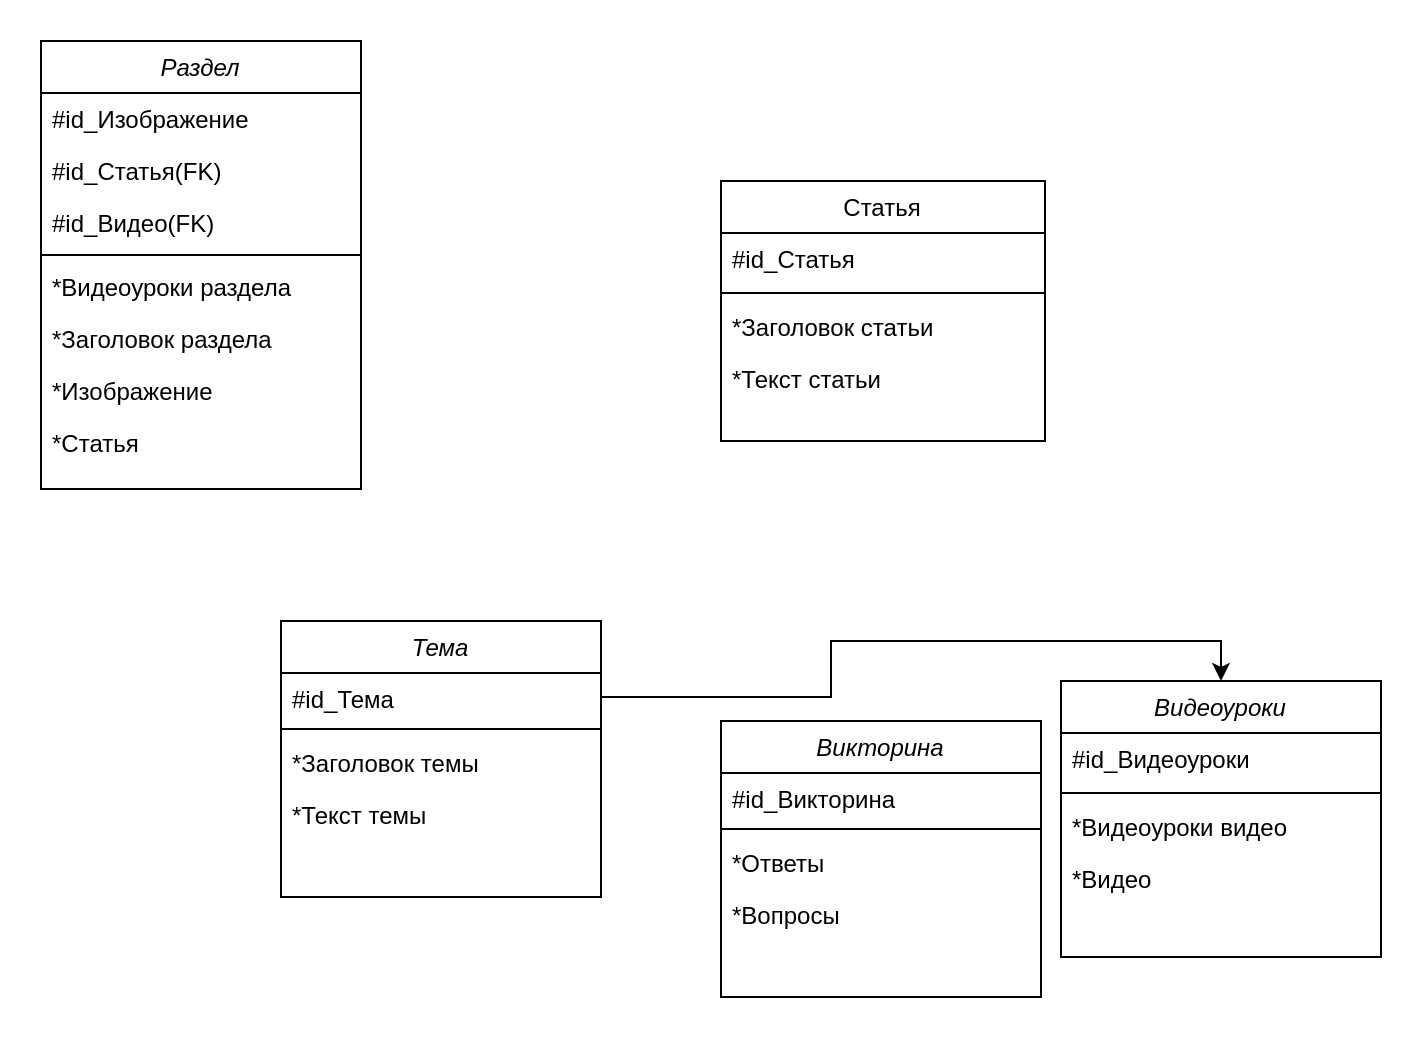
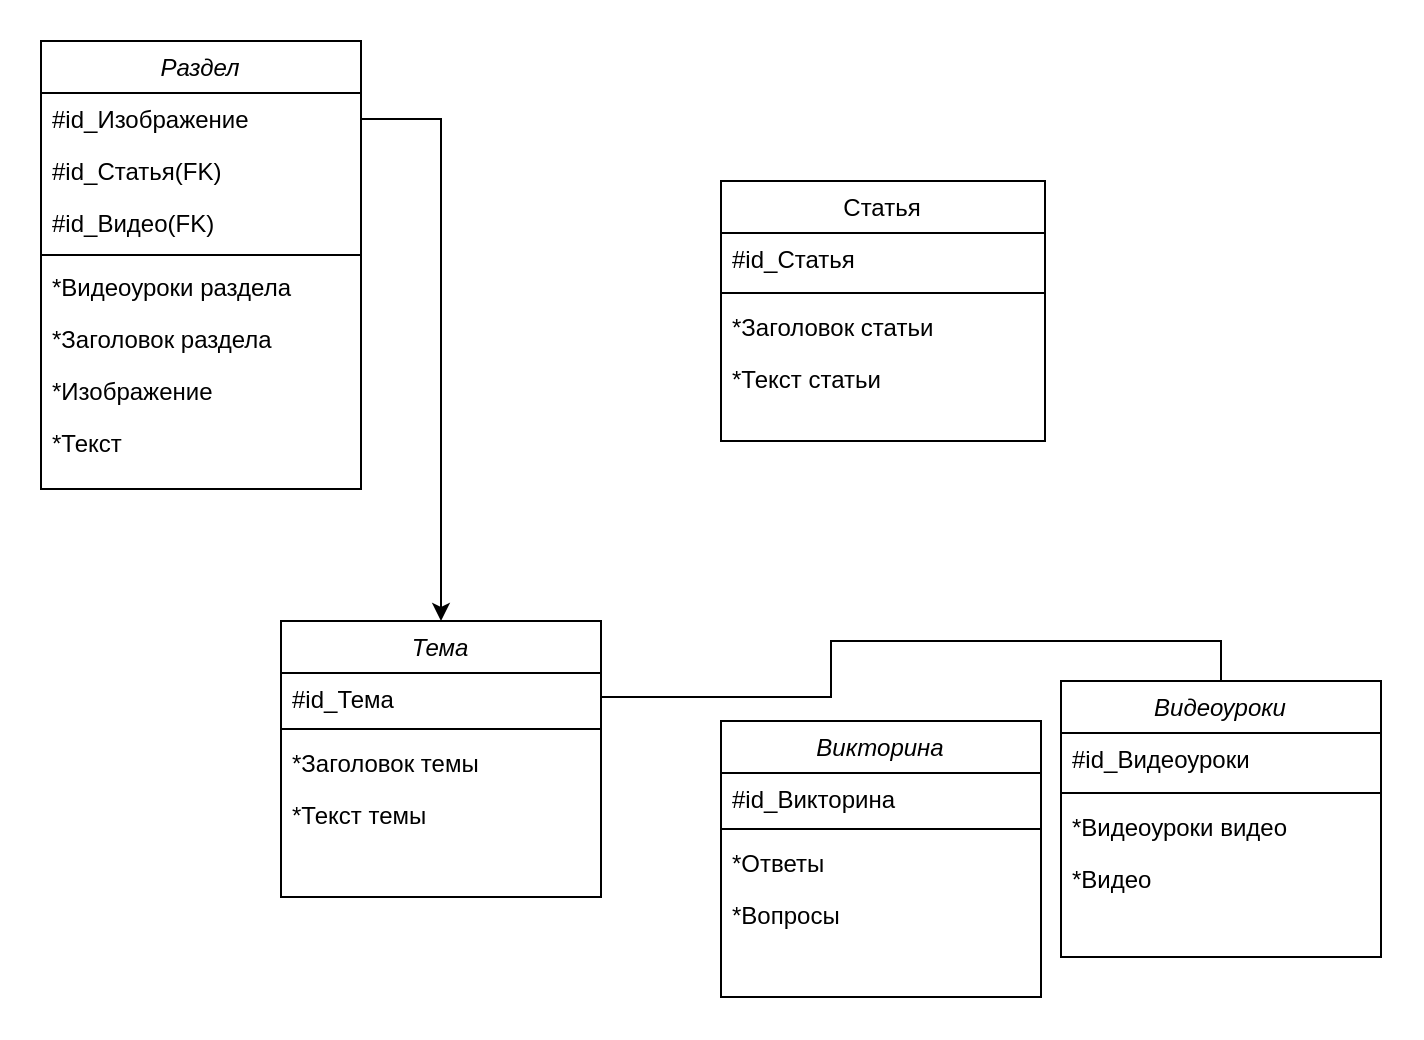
  <mxCell id="0" />
  <mxCell id="1" parent="0" />
  <mxCell id="2" value="Раздел" style="swimlane;fontStyle=2;align=center;verticalAlign=top;childLayout=stackLayout;horizontal=1;startSize=26;horizontalStack=0;resizeParent=1;resizeLast=0;collapsible=1;marginBottom=0;rounded=0;shadow=0;strokeWidth=1;" parent="1" vertex="1"><mxGeometry x="20" y="20" width="160" height="224" as="geometry"><mxRectangle x="220" y="120" width="160" height="26" as="alternateBounds" /></mxGeometry></mxCell>
  <mxCell id="3" value="#id_Изображение" style="text;align=left;verticalAlign=top;spacingLeft=4;spacingRight=4;overflow=hidden;rotatable=0;points=[[0,0.5],[1,0.5]];portConstraint=eastwest;" parent="2" vertex="1"><mxGeometry y="26" width="160" height="26" as="geometry" /></mxCell>
  <mxCell id="4" value="#id_Статья(FK)" style="text;align=left;verticalAlign=top;spacingLeft=4;spacingRight=4;overflow=hidden;rotatable=0;points=[[0,0.5],[1,0.5]];portConstraint=eastwest;" parent="2" vertex="1"><mxGeometry y="52" width="160" height="26" as="geometry" /></mxCell>
  <mxCell id="5" value="#id_Видео(FK)" style="text;align=left;verticalAlign=top;spacingLeft=4;spacingRight=4;overflow=hidden;rotatable=0;points=[[0,0.5],[1,0.5]];portConstraint=eastwest;" parent="2" vertex="1"><mxGeometry y="78" width="160" height="26" as="geometry" /></mxCell>
  <mxCell id="6" value="" style="line;html=1;strokeWidth=1;align=left;verticalAlign=middle;spacingTop=-1;spacingLeft=3;spacingRight=3;rotatable=0;labelPosition=right;points=[];portConstraint=eastwest;" parent="2" vertex="1"><mxGeometry y="104" width="160" height="6" as="geometry" /></mxCell>
  <mxCell id="7" value="*Видеоуроки раздела" style="text;align=left;verticalAlign=top;spacingLeft=4;spacingRight=4;overflow=hidden;rotatable=0;points=[[0,0.5],[1,0.5]];portConstraint=eastwest;" parent="2" vertex="1"><mxGeometry y="110" width="160" height="26" as="geometry" /></mxCell>
  <mxCell id="8" value="*Заголовок раздела" style="text;align=left;verticalAlign=top;spacingLeft=4;spacingRight=4;overflow=hidden;rotatable=0;points=[[0,0.5],[1,0.5]];portConstraint=eastwest;" parent="2" vertex="1"><mxGeometry y="136" width="160" height="26" as="geometry" /></mxCell>
  <mxCell id="9" value="*Изображение" style="text;align=left;verticalAlign=top;spacingLeft=4;spacingRight=4;overflow=hidden;rotatable=0;points=[[0,0.5],[1,0.5]];portConstraint=eastwest;" parent="2" vertex="1"><mxGeometry y="162" width="160" height="26" as="geometry" /></mxCell>
- <mxCell id="10" value="*Статья" style="text;align=left;verticalAlign=top;spacingLeft=4;spacingRight=4;overflow=hidden;rotatable=0;points=[[0,0.5],[1,0.5]];portConstraint=eastwest;" parent="2" vertex="1"><mxGeometry y="188" width="160" height="26" as="geometry" /></mxCell>
+ <mxCell id="10" value="*Текст" style="text;align=left;verticalAlign=top;spacingLeft=4;spacingRight=4;overflow=hidden;rotatable=0;points=[[0,0.5],[1,0.5]];portConstraint=eastwest;" parent="2" vertex="1"><mxGeometry y="188" width="160" height="26" as="geometry" /></mxCell>
  <mxCell id="11" value="Статья" style="swimlane;fontStyle=0;align=center;verticalAlign=top;childLayout=stackLayout;horizontal=1;startSize=26;horizontalStack=0;resizeParent=1;resizeLast=0;collapsible=1;marginBottom=0;rounded=0;shadow=0;strokeWidth=1;" parent="1" vertex="1"><mxGeometry x="360" y="90" width="162" height="130" as="geometry"><mxRectangle x="550" y="140" width="160" height="26" as="alternateBounds" /></mxGeometry></mxCell>
  <mxCell id="12" value="#id_Статья" style="text;align=left;verticalAlign=top;spacingLeft=4;spacingRight=4;overflow=hidden;rotatable=0;points=[[0,0.5],[1,0.5]];portConstraint=eastwest;rounded=0;shadow=0;html=0;" parent="11" vertex="1"><mxGeometry y="26" width="162" height="26" as="geometry" /></mxCell>
  <mxCell id="13" value="" style="line;html=1;strokeWidth=1;align=left;verticalAlign=middle;spacingTop=-1;spacingLeft=3;spacingRight=3;rotatable=0;labelPosition=right;points=[];portConstraint=eastwest;" parent="11" vertex="1"><mxGeometry y="52" width="162" height="8" as="geometry" /></mxCell>
  <mxCell id="14" value="*Заголовок статьи" style="text;align=left;verticalAlign=top;spacingLeft=4;spacingRight=4;overflow=hidden;rotatable=0;points=[[0,0.5],[1,0.5]];portConstraint=eastwest;" parent="11" vertex="1"><mxGeometry y="60" width="162" height="26" as="geometry" /></mxCell>
  <mxCell id="15" value="*Текст статьи" style="text;align=left;verticalAlign=top;spacingLeft=4;spacingRight=4;overflow=hidden;rotatable=0;points=[[0,0.5],[1,0.5]];portConstraint=eastwest;" parent="11" vertex="1"><mxGeometry y="86" width="162" height="26" as="geometry" /></mxCell>
  <mxCell id="16" value="Тема" style="swimlane;fontStyle=2;align=center;verticalAlign=top;childLayout=stackLayout;horizontal=1;startSize=26;horizontalStack=0;resizeParent=1;resizeLast=0;collapsible=1;marginBottom=0;rounded=0;shadow=0;strokeWidth=1;" parent="1" vertex="1"><mxGeometry x="140" y="310" width="160" height="138" as="geometry"><mxRectangle x="220" y="120" width="160" height="26" as="alternateBounds" /></mxGeometry></mxCell>
  <mxCell id="17" value="#id_Тема" style="text;align=left;verticalAlign=top;spacingLeft=4;spacingRight=4;overflow=hidden;rotatable=0;points=[[0,0.5],[1,0.5]];portConstraint=eastwest;" parent="16" vertex="1"><mxGeometry y="26" width="160" height="24" as="geometry" /></mxCell>
  <mxCell id="18" value="" style="line;html=1;strokeWidth=1;align=left;verticalAlign=middle;spacingTop=-1;spacingLeft=3;spacingRight=3;rotatable=0;labelPosition=right;points=[];portConstraint=eastwest;" parent="16" vertex="1"><mxGeometry y="50" width="160" height="8" as="geometry" /></mxCell>
  <mxCell id="19" value="*Заголовок темы" style="text;align=left;verticalAlign=top;spacingLeft=4;spacingRight=4;overflow=hidden;rotatable=0;points=[[0,0.5],[1,0.5]];portConstraint=eastwest;" parent="16" vertex="1"><mxGeometry y="58" width="160" height="26" as="geometry" /></mxCell>
  <mxCell id="20" value="*Текст темы" style="text;align=left;verticalAlign=top;spacingLeft=4;spacingRight=4;overflow=hidden;rotatable=0;points=[[0,0.5],[1,0.5]];portConstraint=eastwest;" parent="16" vertex="1"><mxGeometry y="84" width="160" height="26" as="geometry" /></mxCell>
  <mxCell id="21" value="Викторина" style="swimlane;fontStyle=2;align=center;verticalAlign=top;childLayout=stackLayout;horizontal=1;startSize=26;horizontalStack=0;resizeParent=1;resizeLast=0;collapsible=1;marginBottom=0;rounded=0;shadow=0;strokeWidth=1;" parent="1" vertex="1"><mxGeometry x="360" y="360" width="160" height="138" as="geometry"><mxRectangle x="220" y="120" width="160" height="26" as="alternateBounds" /></mxGeometry></mxCell>
  <mxCell id="22" value="#id_Викторина" style="text;align=left;verticalAlign=top;spacingLeft=4;spacingRight=4;overflow=hidden;rotatable=0;points=[[0,0.5],[1,0.5]];portConstraint=eastwest;" parent="21" vertex="1"><mxGeometry y="26" width="160" height="24" as="geometry" /></mxCell>
  <mxCell id="23" value="" style="line;html=1;strokeWidth=1;align=left;verticalAlign=middle;spacingTop=-1;spacingLeft=3;spacingRight=3;rotatable=0;labelPosition=right;points=[];portConstraint=eastwest;" parent="21" vertex="1"><mxGeometry y="50" width="160" height="8" as="geometry" /></mxCell>
  <mxCell id="24" value="*Ответы" style="text;align=left;verticalAlign=top;spacingLeft=4;spacingRight=4;overflow=hidden;rotatable=0;points=[[0,0.5],[1,0.5]];portConstraint=eastwest;" parent="21" vertex="1"><mxGeometry y="58" width="160" height="26" as="geometry" /></mxCell>
  <mxCell id="25" value="*Вопросы" style="text;align=left;verticalAlign=top;spacingLeft=4;spacingRight=4;overflow=hidden;rotatable=0;points=[[0,0.5],[1,0.5]];portConstraint=eastwest;" parent="21" vertex="1"><mxGeometry y="84" width="160" height="26" as="geometry" /></mxCell>
  <mxCell id="26" value="Видеоуроки" style="swimlane;fontStyle=2;align=center;verticalAlign=top;childLayout=stackLayout;horizontal=1;startSize=26;horizontalStack=0;resizeParent=1;resizeLast=0;collapsible=1;marginBottom=0;rounded=0;shadow=0;strokeWidth=1;" parent="1" vertex="1"><mxGeometry x="530" y="340" width="160" height="138" as="geometry"><mxRectangle x="220" y="120" width="160" height="26" as="alternateBounds" /></mxGeometry></mxCell>
  <mxCell id="27" value="#id_Видеоуроки" style="text;align=left;verticalAlign=top;spacingLeft=4;spacingRight=4;overflow=hidden;rotatable=0;points=[[0,0.5],[1,0.5]];portConstraint=eastwest;" parent="26" vertex="1"><mxGeometry y="26" width="160" height="26" as="geometry" /></mxCell>
  <mxCell id="28" value="" style="line;html=1;strokeWidth=1;align=left;verticalAlign=middle;spacingTop=-1;spacingLeft=3;spacingRight=3;rotatable=0;labelPosition=right;points=[];portConstraint=eastwest;" parent="26" vertex="1"><mxGeometry y="52" width="160" height="8" as="geometry" /></mxCell>
  <mxCell id="29" value="*Видеоуроки видео" style="text;align=left;verticalAlign=top;spacingLeft=4;spacingRight=4;overflow=hidden;rotatable=0;points=[[0,0.5],[1,0.5]];portConstraint=eastwest;" parent="26" vertex="1"><mxGeometry y="60" width="160" height="26" as="geometry" /></mxCell>
  <mxCell id="30" value="*Видео" style="text;align=left;verticalAlign=top;spacingLeft=4;spacingRight=4;overflow=hidden;rotatable=0;points=[[0,0.5],[1,0.5]];portConstraint=eastwest;" parent="26" vertex="1"><mxGeometry y="86" width="160" height="26" as="geometry" /></mxCell>
- <mxCell id="32" style="edgeStyle=orthogonalEdgeStyle;rounded=0;orthogonalLoop=1;jettySize=auto;html=1;exitX=1;exitY=0.5;exitDx=0;exitDy=0;entryX=0.5;entryY=0;entryDx=0;entryDy=0;" edge="1" parent="1" source="17" target="26"><mxGeometry relative="1" as="geometry" /></mxCell>
+ <mxCell id="31" style="edgeStyle=orthogonalEdgeStyle;rounded=0;orthogonalLoop=1;jettySize=auto;html=1;exitX=1;exitY=0.5;exitDx=0;exitDy=0;" edge="1" parent="1" source="3" target="16"><mxGeometry relative="1" as="geometry" /></mxCell>
+ <mxCell id="32" style="edgeStyle=orthogonalEdgeStyle;rounded=0;orthogonalLoop=1;jettySize=auto;html=1;exitX=1;exitY=0.5;exitDx=0;exitDy=0;entryX=0.5;entryY=0;entryDx=0;entryDy=0;endArrow=none;" edge="1" parent="1" source="17" target="26"><mxGeometry relative="1" as="geometry" /></mxCell>
